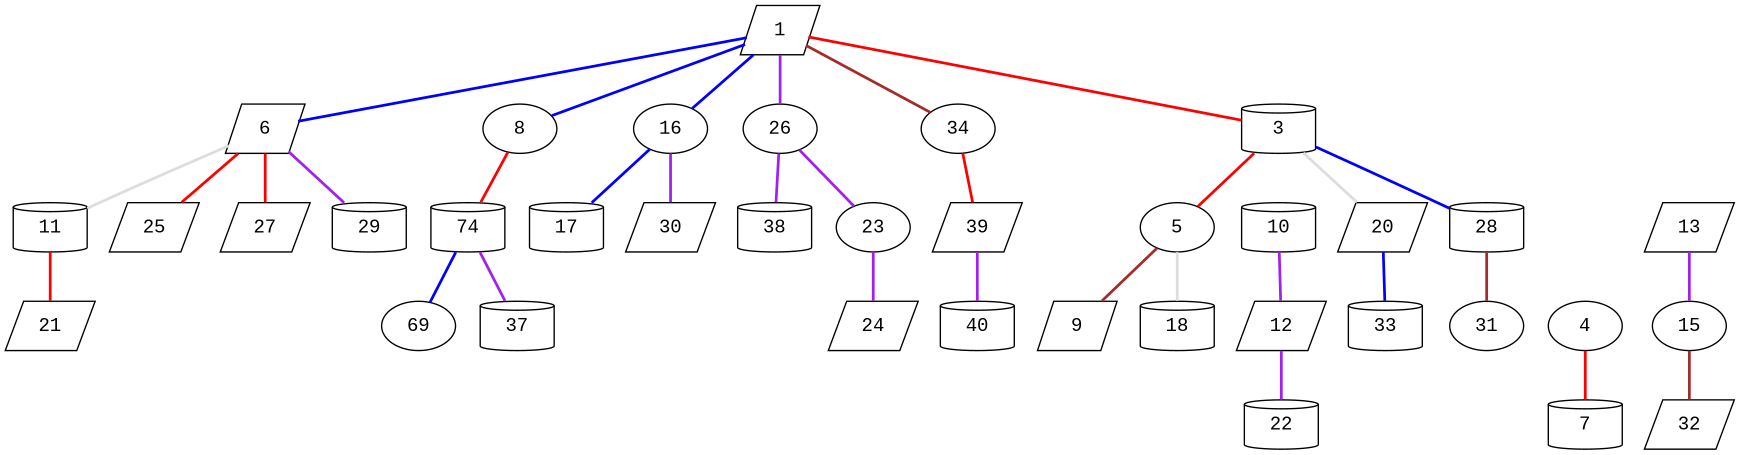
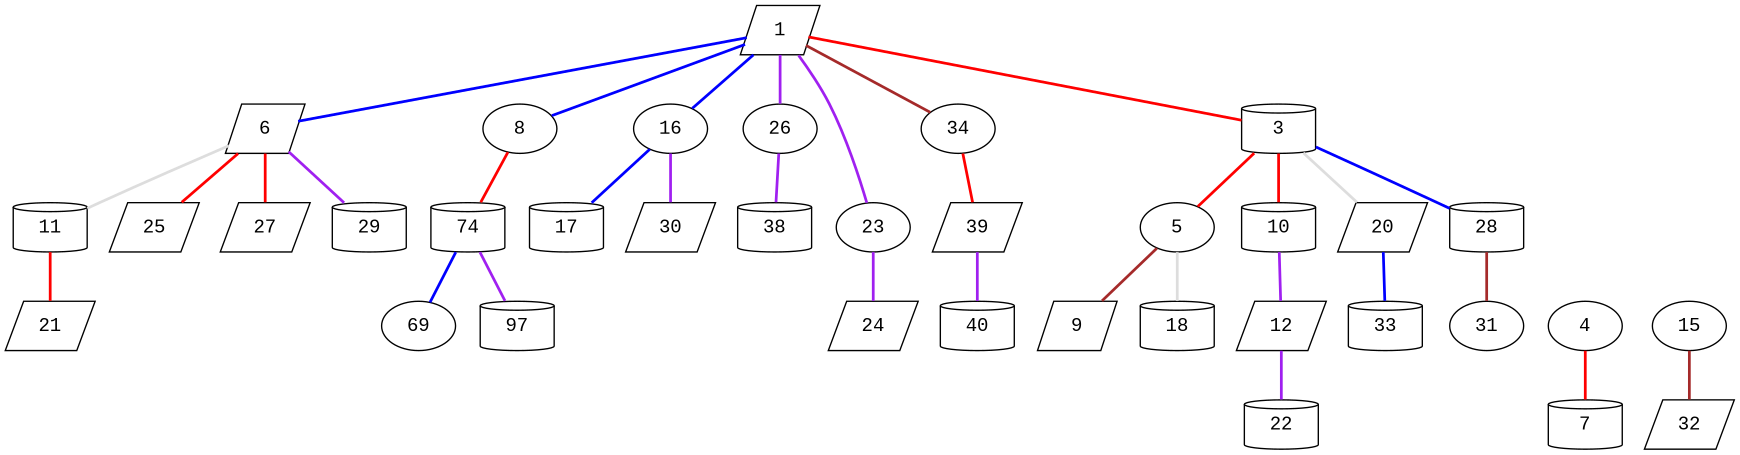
  graph {
    fontname="Liberation Mono"
    rankdir=BT
    node [fontname="Liberation Mono" shape=cylinder]
    edge [color=purple fontname="Liberation Mono" style=bold]
    3
    1 [shape=parallelogram]
    4 [shape=ellipse]
    5 [shape=ellipse]
    6 [shape=parallelogram]
    7
    8 [shape=ellipse]
    9 [shape=parallelogram]
    10
    11
    12 [shape=parallelogram]
    n12 [label=74]
    15 [shape=ellipse]
-   13 [shape=parallelogram]
    16 [shape=ellipse]
    17
    18
    n18 [label=69 shape=ellipse]
    20 [shape=parallelogram]
    21 [shape=parallelogram]
    22
    23 [shape=ellipse]
    24 [shape=parallelogram]
    25 [shape=parallelogram]
    26 [shape=ellipse]
    27 [shape=parallelogram]
    28
    29
    30 [shape=parallelogram]
    31 [shape=ellipse]
    32 [shape=parallelogram]
    33
    34 [shape=ellipse]
-   37
+   37 [label=97]
    38
    39 [shape=parallelogram]
    40
    3 -- 1 [color=red]
    5 -- 3 [color=red]
    6 -- 1 [color=blue]
    7 -- 4 [color=red]
    8 -- 1 [color=blue]
    9 -- 5 [color=brown]
+   10 -- 3 [color=red]
    11 -- 6 [color="#DDDDDD"]
    12 -- 10
    n12 -- 8 [color=red]
-   15 -- 13
    16 -- 1 [color=blue]
    17 -- 16 [color=blue]
    18 -- 5 [color="#DDDDDD"]
    n18 -- n12 [color=blue]
    20 -- 3 [color="#DDDDDD"]
    21 -- 11 [color=red]
    22 -- 12
-   23 -- 26
+   23 -- 1
    24 -- 23
    25 -- 6 [color=red]
    26 -- 1
    27 -- 6 [color=red]
    28 -- 3 [color=blue]
    29 -- 6
    30 -- 16
    31 -- 28 [color=brown]
    32 -- 15 [color=brown]
    33 -- 20 [color=blue]
    34 -- 1 [color=brown]
    37 -- n12
    38 -- 26
    39 -- 34 [color=red]
    40 -- 39
  }
